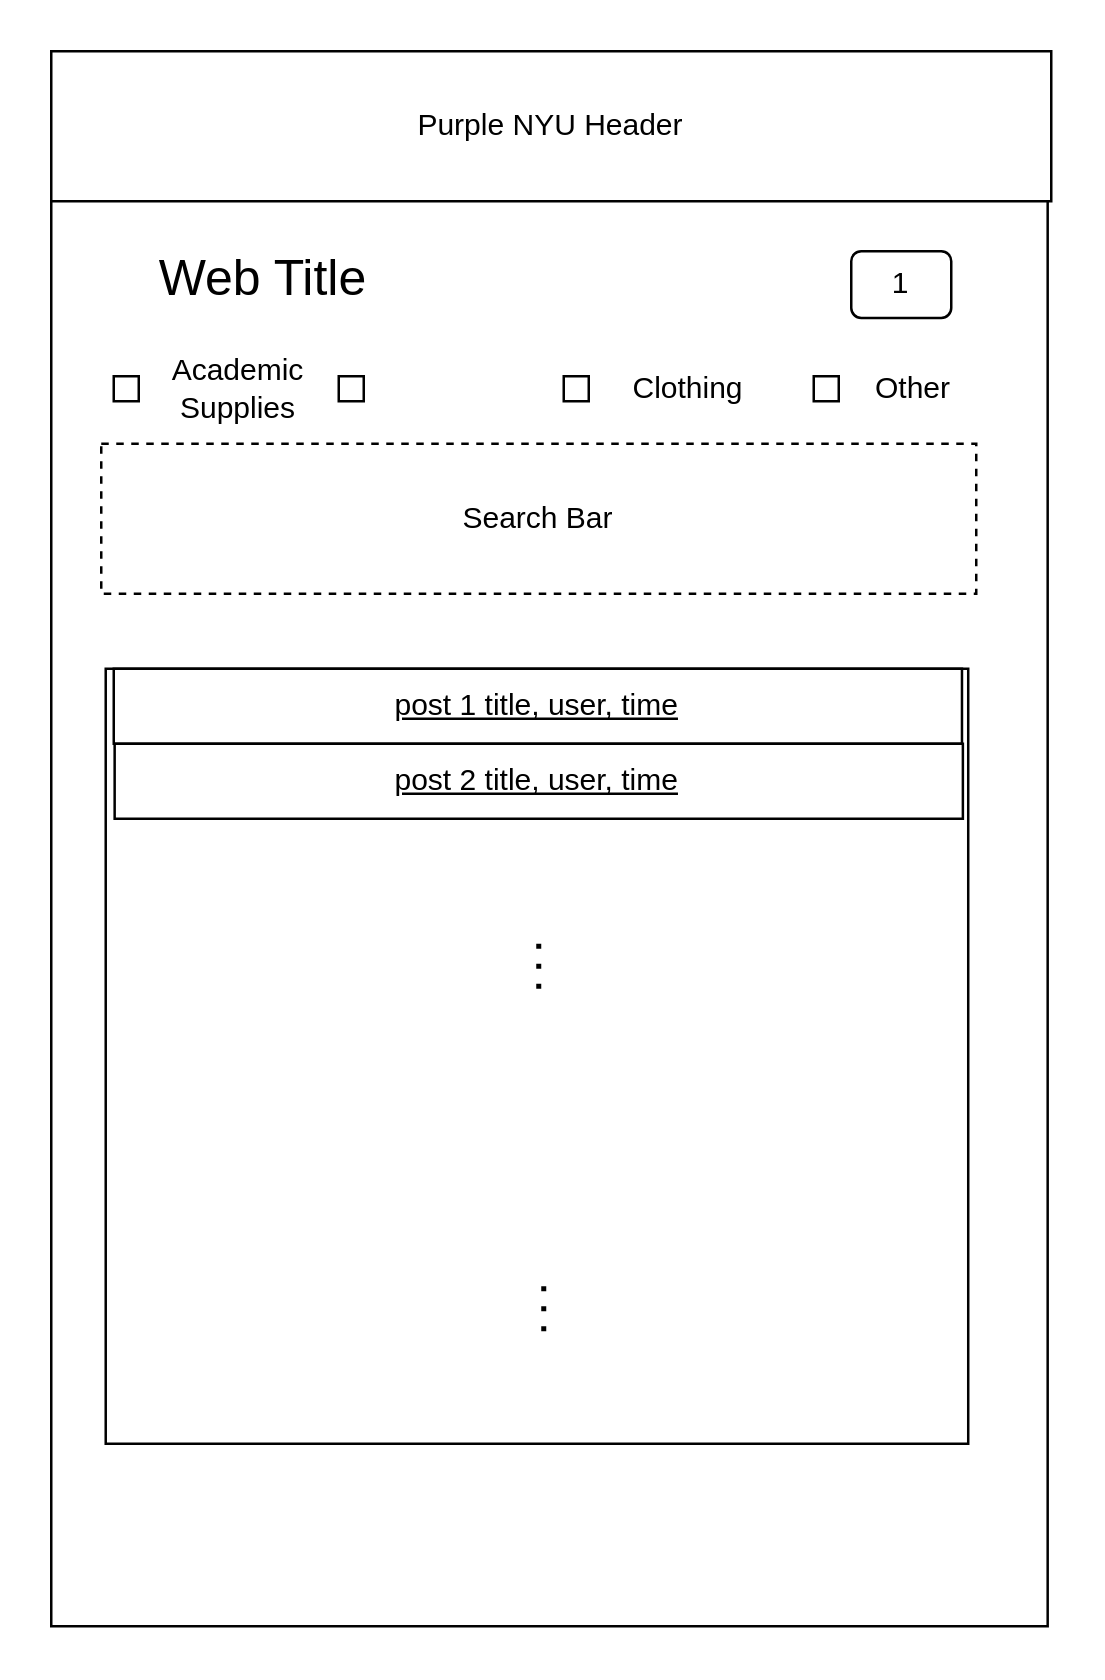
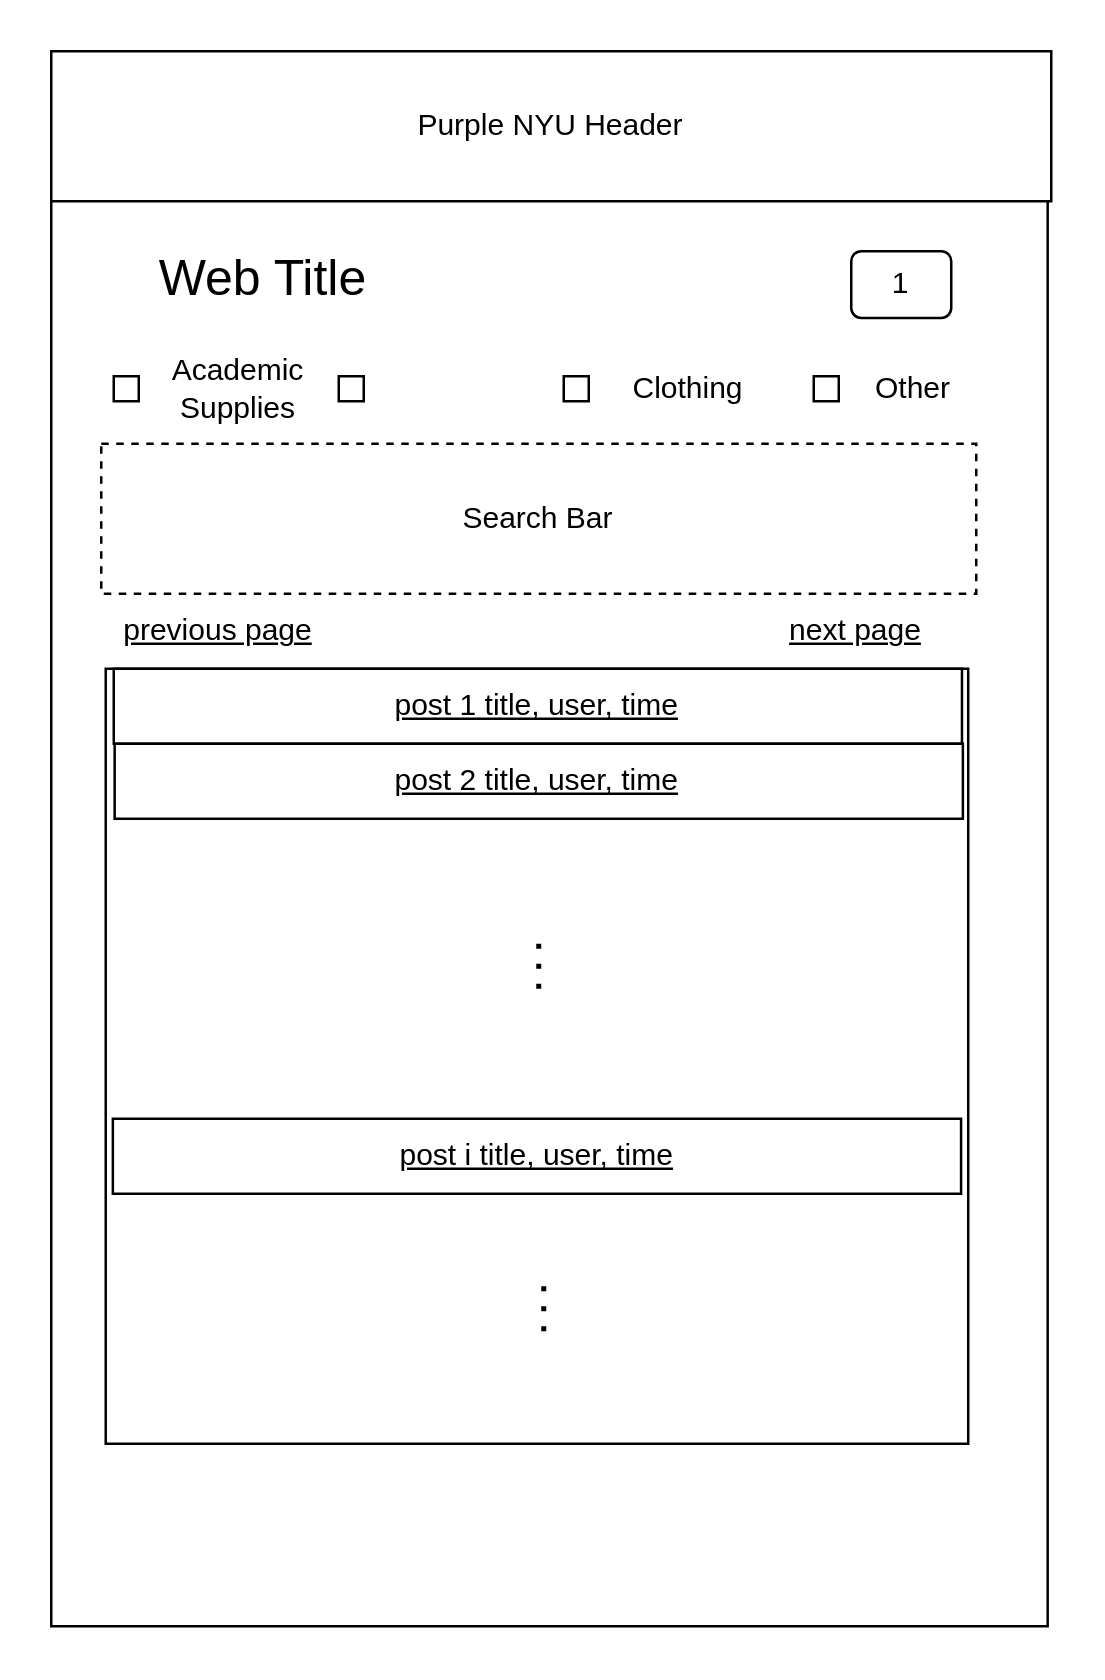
  <mxCell id="0" />
  <mxCell id="1" parent="0" />
  <mxCell id="2" value="" style="rounded=0;whiteSpace=wrap;html=1;" vertex="1" parent="1"><mxGeometry x="20" y="20" width="398.57" height="630" as="geometry" /></mxCell>
  <mxCell id="3" value="Search Bar" style="rounded=0;whiteSpace=wrap;html=1;fontSize=12;dashed=1;" parent="1" vertex="1"><mxGeometry x="40" y="177" width="350" height="60" as="geometry" /></mxCell>
  <mxCell id="4" value="Other" style="text;html=1;strokeColor=none;fillColor=none;align=center;verticalAlign=middle;whiteSpace=wrap;rounded=0;fontSize=12;" parent="1" vertex="1"><mxGeometry x="335" y="140" width="60" height="30" as="geometry" /></mxCell>
  <mxCell id="5" value="Academic Supplies" style="text;html=1;strokeColor=none;fillColor=none;align=center;verticalAlign=middle;whiteSpace=wrap;rounded=0;fontSize=12;" parent="1" vertex="1"><mxGeometry x="65" y="140" width="60" height="30" as="geometry" /></mxCell>
  <mxCell id="6" value="Clothing" style="text;html=1;strokeColor=none;fillColor=none;align=center;verticalAlign=middle;whiteSpace=wrap;rounded=0;fontSize=12;" parent="1" vertex="1"><mxGeometry x="245" y="140" width="60" height="30" as="geometry" /></mxCell>
  <mxCell id="7" value="" style="whiteSpace=wrap;html=1;aspect=fixed;" parent="1" vertex="1"><mxGeometry x="45" y="150" width="10" height="10" as="geometry" /></mxCell>
  <mxCell id="8" value="" style="whiteSpace=wrap;html=1;aspect=fixed;" parent="1" vertex="1"><mxGeometry x="135" y="150" width="10" height="10" as="geometry" /></mxCell>
  <mxCell id="9" value="" style="whiteSpace=wrap;html=1;aspect=fixed;" parent="1" vertex="1"><mxGeometry x="225" y="150" width="10" height="10" as="geometry" /></mxCell>
  <mxCell id="10" value="" style="whiteSpace=wrap;html=1;aspect=fixed;" parent="1" vertex="1"><mxGeometry x="325" y="150" width="10" height="10" as="geometry" /></mxCell>
  <mxCell id="11" value="" style="rounded=0;whiteSpace=wrap;html=1;" parent="1" vertex="1"><mxGeometry x="41.79" y="267" width="345" height="310" as="geometry" /></mxCell>
  <mxCell id="12" value="&lt;u&gt;post 1 title, user, time&lt;/u&gt;" style="rounded=0;whiteSpace=wrap;html=1;" parent="1" vertex="1"><mxGeometry x="45" y="267" width="339.29" height="30" as="geometry" /></mxCell>
  <mxCell id="13" value="&lt;u&gt;post 2 title, user, time&lt;/u&gt;" style="rounded=0;whiteSpace=wrap;html=1;" parent="1" vertex="1"><mxGeometry x="45.36" y="297" width="339.29" height="30" as="geometry" /></mxCell>
+ <mxCell id="14" value="&lt;u&gt;post i title, user, time&lt;/u&gt;" style="rounded=0;whiteSpace=wrap;html=1;" parent="1" vertex="1"><mxGeometry x="44.64" y="447" width="339.29" height="30" as="geometry" /></mxCell>
  <mxCell id="15" value="" style="endArrow=none;dashed=1;html=1;dashPattern=1 3;strokeWidth=2;rounded=0;" parent="1" edge="1"><mxGeometry width="50" height="50" relative="1" as="geometry"><mxPoint x="215" y="377" as="sourcePoint" /><mxPoint x="215" y="397" as="targetPoint" /></mxGeometry></mxCell>
  <mxCell id="16" value="" style="endArrow=none;dashed=1;html=1;dashPattern=1 3;strokeWidth=2;rounded=0;" parent="1" edge="1"><mxGeometry width="50" height="50" relative="1" as="geometry"><mxPoint x="217" y="514" as="sourcePoint" /><mxPoint x="217" y="534" as="targetPoint" /></mxGeometry></mxCell>
+ <mxCell id="17" value="&lt;u&gt;previous page&lt;/u&gt;" style="text;html=1;strokeColor=none;fillColor=none;align=center;verticalAlign=middle;whiteSpace=wrap;rounded=0;" parent="1" vertex="1"><mxGeometry x="41.79" y="237" width="90" height="30" as="geometry" /></mxCell>
+ <mxCell id="18" value="&lt;u&gt;next page&lt;/u&gt;" style="text;html=1;strokeColor=none;fillColor=none;align=center;verticalAlign=middle;whiteSpace=wrap;rounded=0;" parent="1" vertex="1"><mxGeometry x="296.79" y="237" width="90" height="30" as="geometry" /></mxCell>
  <mxCell id="19" value="Purple NYU Header" style="rounded=0;whiteSpace=wrap;html=1;" vertex="1" parent="1"><mxGeometry x="20" y="20" width="400" height="60" as="geometry" /></mxCell>
  <mxCell id="20" value="Web Title" style="text;html=1;strokeColor=none;fillColor=none;align=center;verticalAlign=middle;whiteSpace=wrap;rounded=0;fontSize=20;" vertex="1" parent="1"><mxGeometry x="55" y="95" width="100" height="30" as="geometry" /></mxCell>
  <mxCell id="21" value="1" style="whiteSpace=wrap;html=1;rounded=1;" vertex="1" parent="1"><mxGeometry x="340" y="100" width="40" height="26.67" as="geometry" /></mxCell>
